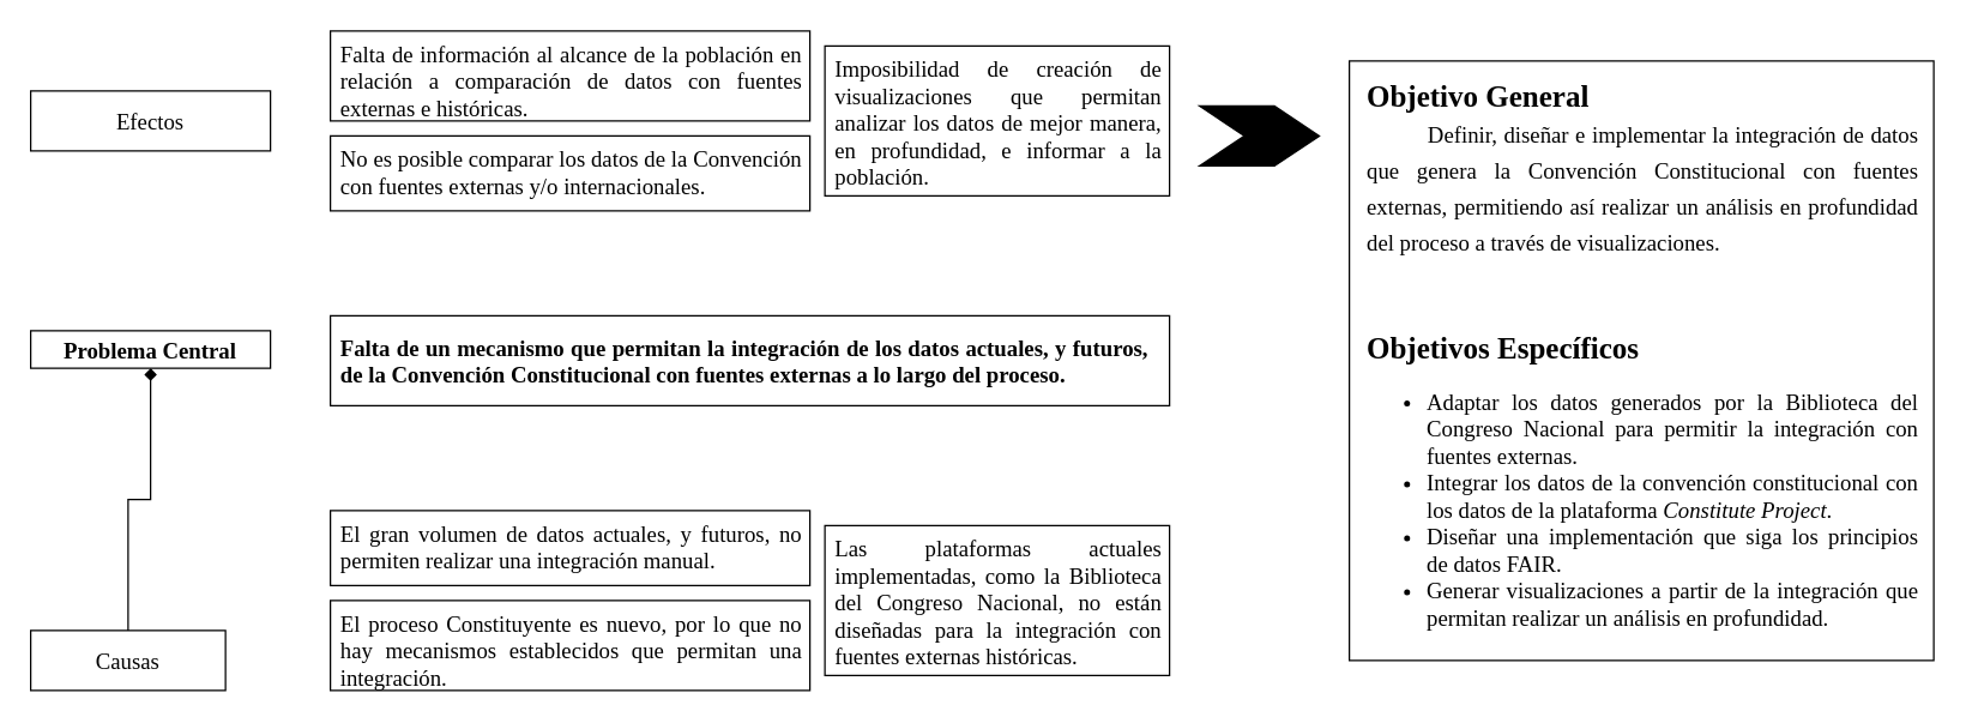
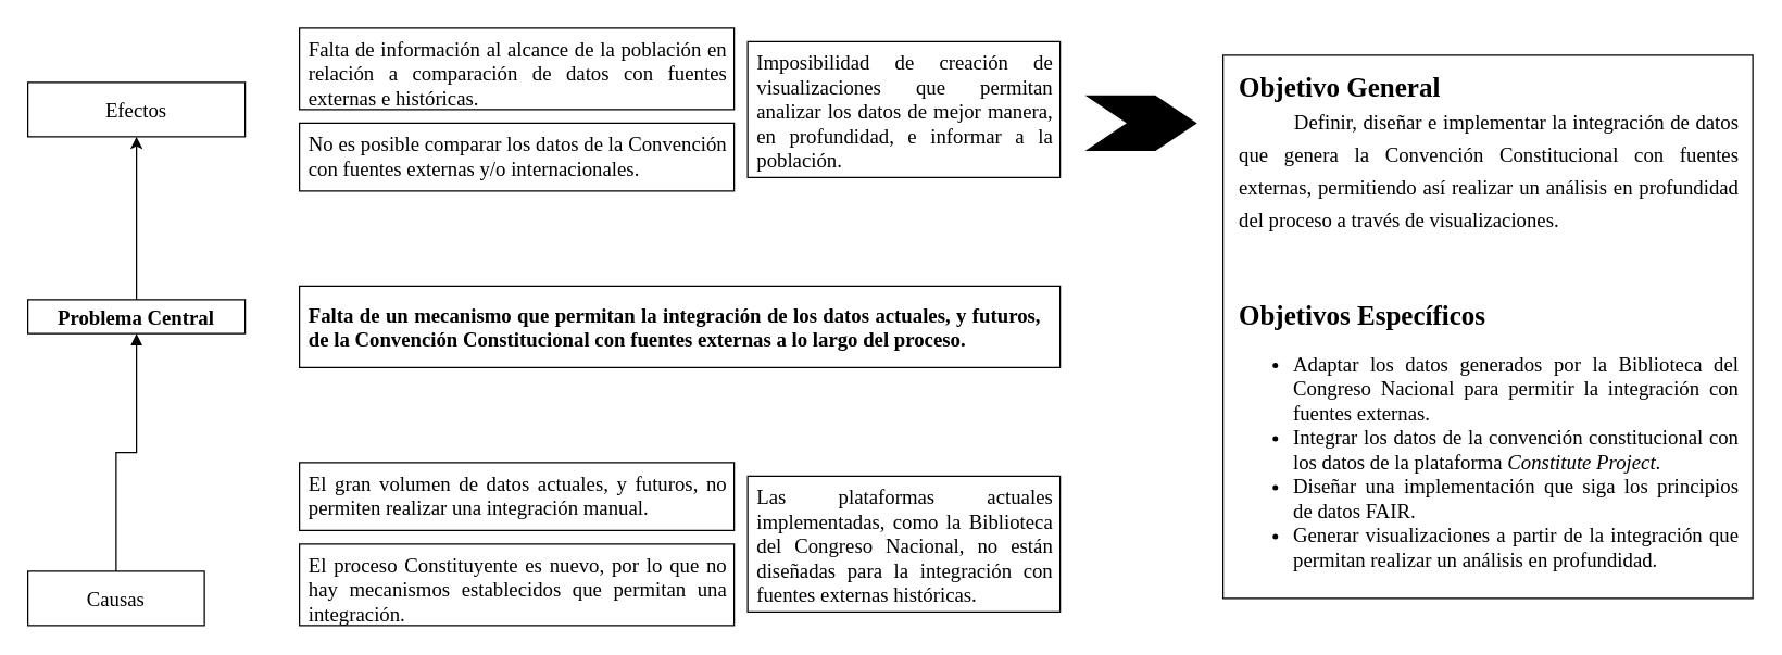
  <mxCell id="0" />
  <mxCell id="1" parent="0" />
+ <mxCell id="2" style="edgeStyle=orthogonalEdgeStyle;rounded=0;orthogonalLoop=1;jettySize=auto;html=1;fontFamily=Times New Roman;fontSize=20;" edge="1" parent="1" source="3" target="4"><mxGeometry relative="1" as="geometry" /></mxCell>
  <mxCell id="3" value="&lt;font face=&quot;Times New Roman&quot; style=&quot;font-size: 15px;&quot;&gt;&lt;b style=&quot;font-size: 15px;&quot;&gt;Problema Central&lt;/b&gt;&lt;/font&gt;" style="rounded=0;whiteSpace=wrap;html=1;fillColor=none;fontSize=15;" vertex="1" parent="1"><mxGeometry x="20" y="220" width="160" height="25" as="geometry" /></mxCell>
  <mxCell id="4" value="&lt;font face=&quot;Times New Roman&quot; style=&quot;font-size: 15px&quot;&gt;&lt;span style=&quot;font-size: 15px&quot;&gt;Efectos&lt;/span&gt;&lt;/font&gt;" style="rounded=0;whiteSpace=wrap;html=1;fillColor=none;fontSize=15;" vertex="1" parent="1"><mxGeometry x="20" y="60" width="160" height="40" as="geometry" /></mxCell>
- <mxCell id="5" style="edgeStyle=orthogonalEdgeStyle;rounded=0;orthogonalLoop=1;jettySize=auto;html=1;fontFamily=Times New Roman;fontSize=20;endArrow=diamond;endFill=1;" edge="1" parent="1" source="6" target="3"><mxGeometry relative="1" as="geometry" /></mxCell>
+ <mxCell id="5" style="edgeStyle=orthogonalEdgeStyle;rounded=0;orthogonalLoop=1;jettySize=auto;html=1;fontFamily=Times New Roman;fontSize=20;endArrow=block;endFill=1;" edge="1" parent="1" source="6" target="3"><mxGeometry relative="1" as="geometry" /></mxCell>
  <mxCell id="6" value="&lt;font face=&quot;Times New Roman&quot; style=&quot;font-size: 15px;&quot;&gt;&lt;span style=&quot;font-size: 15px;&quot;&gt;Causas&lt;/span&gt;&lt;/font&gt;" style="rounded=0;whiteSpace=wrap;html=1;fillColor=none;fontStyle=0;fontSize=15;" vertex="1" parent="1"><mxGeometry x="20" y="420" width="130" height="40" as="geometry" /></mxCell>
  <mxCell id="7" value="" style="html=1;shadow=0;dashed=0;align=center;verticalAlign=middle;shape=mxgraph.arrows2.arrow;dy=0;dx=30;notch=30;fontFamily=Times New Roman;fontSize=20;fillColor=#000000;" vertex="1" parent="1"><mxGeometry x="800" y="70" width="80" height="40" as="geometry" /></mxCell>
  <mxCell id="8" value="&lt;b&gt;&lt;font style=&quot;font-size: 20px&quot;&gt;Objetivo General&lt;/font&gt;&lt;/b&gt;&lt;br&gt;&lt;div style=&quot;text-align: justify&quot;&gt;&lt;span style=&quot;font-weight: bold ; white-space: pre&quot;&gt;&#09;&lt;/span&gt;&lt;span&gt;&lt;font style=&quot;font-size: 15px&quot;&gt;Definir, diseñar e implementar la integración de datos que genera la Convención Constitucional con fuentes externas, permitiendo así realizar un análisis en profundidad del proceso a través de visualizaciones.&lt;/font&gt;&lt;/span&gt;&lt;/div&gt;&lt;div style=&quot;text-align: justify&quot;&gt;&lt;span&gt;&lt;br&gt;&lt;/span&gt;&lt;/div&gt;&lt;div style=&quot;text-align: justify&quot;&gt;&lt;span&gt;&lt;br&gt;&lt;/span&gt;&lt;/div&gt;&lt;div style=&quot;text-align: justify&quot;&gt;&lt;span&gt;&lt;font size=&quot;1&quot;&gt;&lt;b style=&quot;font-size: 20px&quot;&gt;Objetivos Específicos&lt;/b&gt;&lt;/font&gt;&lt;/span&gt;&lt;/div&gt;&lt;div style=&quot;text-align: justify ; font-size: 15px&quot;&gt;&lt;ul&gt;&lt;li&gt;Adaptar los datos generados por la Biblioteca del Congreso Nacional para permitir la integración con fuentes externas.&lt;/li&gt;&lt;li&gt;Integrar los datos de la convención constitucional con los datos de la plataforma &lt;i&gt;Constitute Project&lt;/i&gt;.&lt;/li&gt;&lt;li&gt;Diseñar una implementación que siga los principios de datos FAIR.&lt;/li&gt;&lt;li&gt;Generar visualizaciones a partir de la integración que permitan realizar un análisis en profundidad.&amp;nbsp;&lt;/li&gt;&lt;/ul&gt;&lt;/div&gt;" style="rounded=0;whiteSpace=wrap;html=1;fontFamily=Times New Roman;fontSize=20;fillColor=none;align=left;verticalAlign=top;spacingLeft=10;spacingRight=10;spacingTop=5;" vertex="1" parent="1"><mxGeometry x="900" y="40" width="390" height="400" as="geometry" /></mxCell>
  <mxCell id="9" value="&lt;div style=&quot;text-align: justify&quot;&gt;&lt;b&gt;Falta de un mecanismo que permitan la integración de los datos actuales, y futuros, de la Convención Constitucional&amp;nbsp;con fuentes externas a lo largo del proceso.&lt;/b&gt;&lt;/div&gt;" style="rounded=0;whiteSpace=wrap;html=1;fontFamily=Times New Roman;fontSize=15;fillColor=none;align=left;verticalAlign=middle;spacingLeft=5;spacingRight=14;" vertex="1" parent="1"><mxGeometry x="220" y="210" width="560" height="60" as="geometry" /></mxCell>
  <mxCell id="10" value="&lt;div style=&quot;text-align: justify&quot;&gt;&lt;font&gt;El proceso Constituyente es nuevo, por lo que no hay mecanismos&amp;nbsp;establecidos que permitan una integración.&lt;/font&gt;&lt;/div&gt;" style="rounded=0;whiteSpace=wrap;html=1;fontFamily=Times New Roman;fontSize=15;fillColor=none;align=left;verticalAlign=top;spacingLeft=5;spacingRight=5;" vertex="1" parent="1"><mxGeometry x="220" y="400" width="320" height="60" as="geometry" /></mxCell>
  <mxCell id="11" value="&lt;div style=&quot;text-align: justify ; font-size: 15px&quot;&gt;Falta de información al alcance de la población en relación a comparación de datos con fuentes externas e históricas.&lt;/div&gt;" style="rounded=0;whiteSpace=wrap;html=1;fontFamily=Times New Roman;fontSize=15;fillColor=none;align=left;verticalAlign=top;spacingLeft=5;spacingRight=5;" vertex="1" parent="1"><mxGeometry x="220" y="20" width="320" height="60" as="geometry" /></mxCell>
  <mxCell id="12" value="&lt;div style=&quot;text-align: justify ; font-size: 15px&quot;&gt;No es posible comparar los datos de la Convención con fuentes externas y/o internacionales.&lt;/div&gt;" style="rounded=0;whiteSpace=wrap;html=1;fontFamily=Times New Roman;fontSize=15;fillColor=none;align=left;verticalAlign=top;spacingLeft=5;spacingRight=5;" vertex="1" parent="1"><mxGeometry x="220" y="90" width="320" height="50" as="geometry" /></mxCell>
  <mxCell id="13" value="&lt;div style=&quot;text-align: justify ; font-size: 15px&quot;&gt;&lt;span style=&quot;font-size: 15px&quot;&gt;&lt;font style=&quot;font-size: 15px&quot;&gt;El gran volumen de datos actuales, y futuros, no permiten realizar una integración manual.&lt;/font&gt;&lt;/span&gt;&lt;/div&gt;" style="rounded=0;whiteSpace=wrap;html=1;fontFamily=Times New Roman;fontSize=15;fillColor=none;align=left;verticalAlign=top;spacingLeft=5;spacingRight=5;" vertex="1" parent="1"><mxGeometry x="220" y="340" width="320" height="50" as="geometry" /></mxCell>
  <mxCell id="14" value="&lt;div style=&quot;text-align: justify ; font-size: 15px&quot;&gt;&lt;span style=&quot;font-size: 15px&quot;&gt;&lt;font style=&quot;font-size: 15px&quot;&gt;Imposibilidad de creación de visualizaciones que permitan analizar los datos de mejor manera, en profundidad, e informar a la población.&lt;/font&gt;&lt;/span&gt;&lt;/div&gt;" style="rounded=0;whiteSpace=wrap;html=1;fontFamily=Times New Roman;fontSize=15;fillColor=none;align=left;verticalAlign=top;spacingLeft=5;spacingRight=5;" vertex="1" parent="1"><mxGeometry x="550" y="30" width="230" height="100" as="geometry" /></mxCell>
  <mxCell id="15" value="&lt;div style=&quot;text-align: justify ; font-size: 15px&quot;&gt;Las plataformas actuales implementadas, como la Biblioteca del Congreso Nacional, no están diseñadas para la integración con fuentes externas históricas.&lt;/div&gt;" style="rounded=0;whiteSpace=wrap;html=1;fontFamily=Times New Roman;fontSize=15;fillColor=none;align=left;verticalAlign=top;spacingLeft=5;spacingRight=5;" vertex="1" parent="1"><mxGeometry x="550" y="350" width="230" height="100" as="geometry" /></mxCell>
